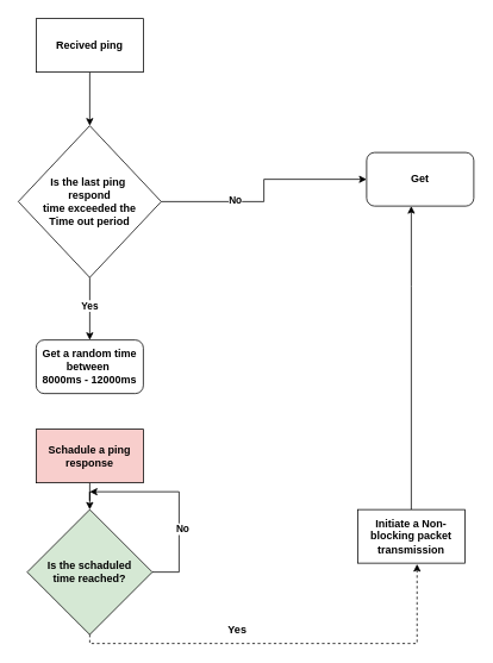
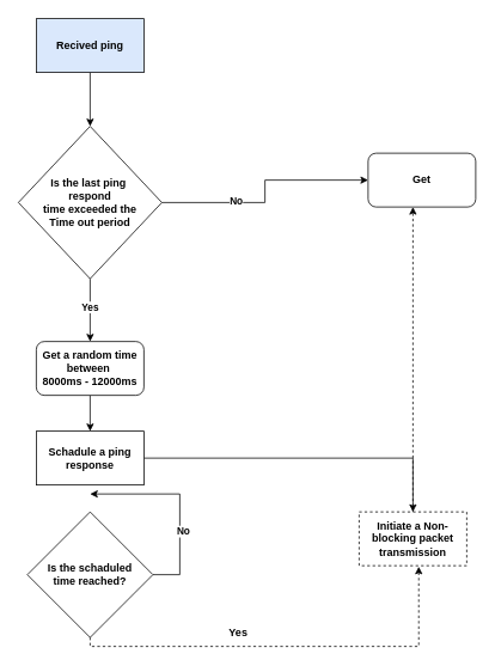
  <mxCell id="0" />
  <mxCell id="1" parent="0" />
  <mxCell id="2" style="edgeStyle=orthogonalEdgeStyle;rounded=0;orthogonalLoop=1;jettySize=auto;html=1;entryX=0.5;entryY=0;entryDx=0;entryDy=0;fontStyle=1" edge="1" parent="1" source="3" target="8"><mxGeometry relative="1" as="geometry" /></mxCell>
- <mxCell id="3" value="Recived ping" style="rounded=0;whiteSpace=wrap;html=1;fontStyle=1" vertex="1" parent="1"><mxGeometry x="40" y="20" width="120" height="60" as="geometry" /></mxCell>
+ <mxCell id="3" value="Recived ping" style="rounded=0;whiteSpace=wrap;html=1;fontStyle=1;fillColor=#dae8fc;" vertex="1" parent="1"><mxGeometry x="40" y="20" width="120" height="60" as="geometry" /></mxCell>
  <mxCell id="4" style="edgeStyle=orthogonalEdgeStyle;rounded=0;orthogonalLoop=1;jettySize=auto;html=1;entryX=0.5;entryY=0;entryDx=0;entryDy=0;fontStyle=1" edge="1" parent="1" source="8" target="10"><mxGeometry relative="1" as="geometry"><mxPoint x="100" y="390" as="targetPoint" /></mxGeometry></mxCell>
  <mxCell id="5" value="Yes" style="edgeLabel;html=1;align=center;verticalAlign=middle;resizable=0;points=[];fontStyle=1" vertex="1" connectable="0" parent="4"><mxGeometry x="-0.106" y="-1" relative="1" as="geometry"><mxPoint as="offset" /></mxGeometry></mxCell>
  <mxCell id="6" style="edgeStyle=orthogonalEdgeStyle;rounded=0;orthogonalLoop=1;jettySize=auto;html=1;fontStyle=1" edge="1" parent="1" source="8" target="11"><mxGeometry relative="1" as="geometry" /></mxCell>
  <mxCell id="7" value="No" style="edgeLabel;html=1;align=center;verticalAlign=middle;resizable=0;points=[];fontStyle=1" vertex="1" connectable="0" parent="6"><mxGeometry x="-0.357" y="2" relative="1" as="geometry"><mxPoint as="offset" /></mxGeometry></mxCell>
  <mxCell id="8" value="&lt;div&gt;Is the last ping&amp;nbsp;&lt;/div&gt;&lt;div&gt;respond&lt;/div&gt;&lt;div&gt;time exceeded the&lt;/div&gt;&lt;div&gt;Time out period&lt;/div&gt;" style="rhombus;whiteSpace=wrap;html=1;fontStyle=1" vertex="1" parent="1"><mxGeometry x="20" y="140" width="160" height="170" as="geometry" /></mxCell>
+ <mxCell id="9" style="edgeStyle=orthogonalEdgeStyle;rounded=0;orthogonalLoop=1;jettySize=auto;html=1;entryX=0.5;entryY=0;entryDx=0;entryDy=0;fontStyle=1" edge="1" parent="1" source="10" target="16"><mxGeometry relative="1" as="geometry" /></mxCell>
  <mxCell id="10" value="Get a random time&lt;br&gt;between&amp;nbsp;&lt;div&gt;8000ms - 12000ms&lt;/div&gt;" style="whiteSpace=wrap;html=1;fontStyle=1;rounded=1;" vertex="1" parent="1"><mxGeometry x="40" y="380" width="120" height="60" as="geometry" /></mxCell>
  <mxCell id="11" value="Get" style="rounded=1;whiteSpace=wrap;html=1;fontStyle=1" vertex="1" parent="1"><mxGeometry x="410" y="170" width="120" height="60" as="geometry" /></mxCell>
  <mxCell id="12" style="edgeStyle=orthogonalEdgeStyle;rounded=0;orthogonalLoop=1;jettySize=auto;html=1;fontStyle=1" edge="1" parent="1" source="14"><mxGeometry relative="1" as="geometry"><mxPoint x="100" y="550" as="targetPoint" /><Array as="points"><mxPoint x="200" y="640" /><mxPoint x="200" y="550" /></Array></mxGeometry></mxCell>
  <mxCell id="13" value="No" style="edgeLabel;html=1;align=center;verticalAlign=middle;resizable=0;points=[];fontStyle=1" vertex="1" connectable="0" parent="12"><mxGeometry x="-0.28" y="-3" relative="1" as="geometry"><mxPoint as="offset" /></mxGeometry></mxCell>
- <mxCell id="14" value="Is the schaduled&lt;br&gt;time reached?" style="rhombus;whiteSpace=wrap;html=1;fontStyle=1;fillColor=#d5e8d4;" vertex="1" parent="1"><mxGeometry x="30" y="570" width="140" height="140" as="geometry" /></mxCell>
- <mxCell id="15" style="edgeStyle=orthogonalEdgeStyle;rounded=0;orthogonalLoop=1;jettySize=auto;html=1;entryX=0.5;entryY=0;entryDx=0;entryDy=0;fontStyle=1" edge="1" parent="1" source="16" target="14"><mxGeometry relative="1" as="geometry" /></mxCell>
- <mxCell id="16" value="Schadule a ping&lt;br&gt;response" style="rounded=0;whiteSpace=wrap;html=1;fontStyle=1;fillColor=#f8cecc;" vertex="1" parent="1"><mxGeometry x="40" y="480" width="120" height="60" as="geometry" /></mxCell>
- <mxCell id="17" style="edgeStyle=orthogonalEdgeStyle;rounded=0;orthogonalLoop=1;jettySize=auto;html=1;fontStyle=1" edge="1" parent="1" source="18" target="11"><mxGeometry relative="1" as="geometry"><Array as="points"><mxPoint x="460" y="320" /><mxPoint x="460" y="320" /></Array></mxGeometry></mxCell>
- <mxCell id="18" value="Initiate a Non-blocking packet&lt;br&gt;transmission" style="rounded=0;whiteSpace=wrap;html=1;fontStyle=1" vertex="1" parent="1"><mxGeometry x="400" y="570" width="120" height="60" as="geometry" /></mxCell>
+ <mxCell id="14" value="Is the schaduled&lt;br&gt;time reached?" style="rhombus;whiteSpace=wrap;html=1;fontStyle=1" vertex="1" parent="1"><mxGeometry x="30" y="570" width="140" height="140" as="geometry" /></mxCell>
+ <mxCell id="15" style="edgeStyle=orthogonalEdgeStyle;rounded=0;orthogonalLoop=1;jettySize=auto;html=1;fontStyle=1;" edge="1" parent="1" source="16" target="18"><mxGeometry relative="1" as="geometry" /></mxCell>
+ <mxCell id="16" value="Schadule a ping&lt;br&gt;response" style="rounded=0;whiteSpace=wrap;html=1;fontStyle=1" vertex="1" parent="1"><mxGeometry x="40" y="480" width="120" height="60" as="geometry" /></mxCell>
+ <mxCell id="17" style="edgeStyle=orthogonalEdgeStyle;rounded=0;orthogonalLoop=1;jettySize=auto;html=1;fontStyle=1;dashed=1;" edge="1" parent="1" source="18" target="11"><mxGeometry relative="1" as="geometry"><Array as="points"><mxPoint x="460" y="320" /><mxPoint x="460" y="320" /></Array></mxGeometry></mxCell>
+ <mxCell id="18" value="Initiate a Non-blocking packet&lt;br&gt;transmission" style="rounded=0;whiteSpace=wrap;html=1;fontStyle=1;dashed=1;" vertex="1" parent="1"><mxGeometry x="400" y="570" width="120" height="60" as="geometry" /></mxCell>
  <mxCell id="19" style="edgeStyle=orthogonalEdgeStyle;rounded=0;orthogonalLoop=1;jettySize=auto;html=1;entryX=0.554;entryY=1.017;entryDx=0;entryDy=0;entryPerimeter=0;fontStyle=1;dashed=1;" edge="1" parent="1" source="14" target="18"><mxGeometry relative="1" as="geometry"><Array as="points"><mxPoint x="100" y="720" /><mxPoint x="467" y="720" /></Array></mxGeometry></mxCell>
  <mxCell id="20" value="Yes" style="text;html=1;align=center;verticalAlign=middle;resizable=0;points=[];autosize=1;strokeColor=none;fillColor=none;fontStyle=1" vertex="1" parent="1"><mxGeometry x="245" y="690" width="40" height="30" as="geometry" /></mxCell>
